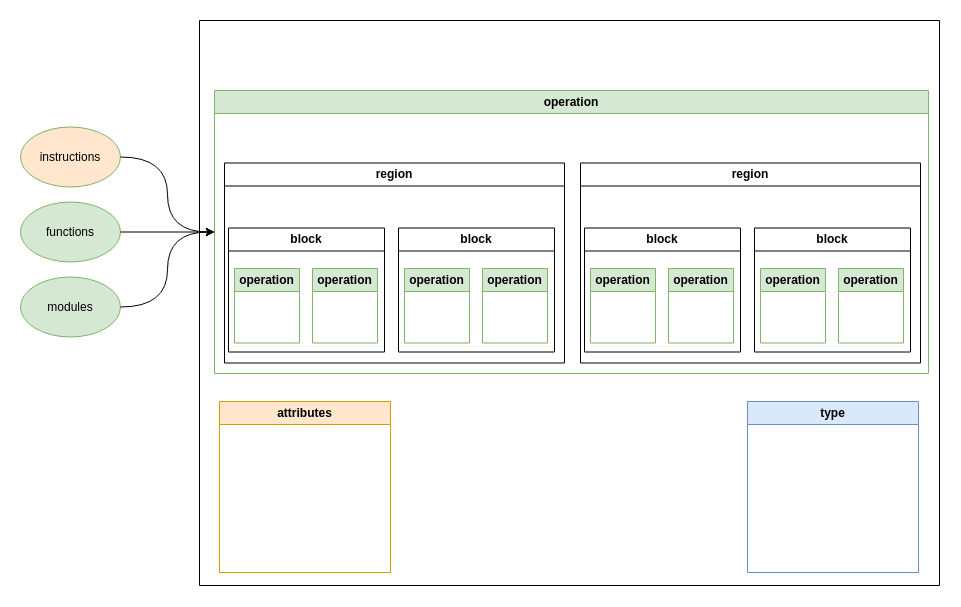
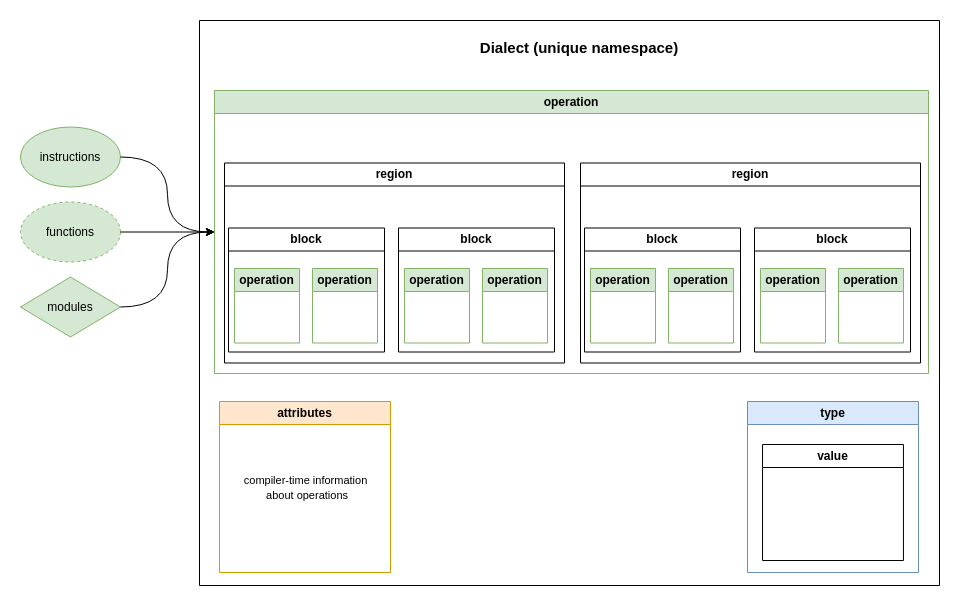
  <mxCell id="0" />
  <mxCell id="1" parent="0" />
  <mxCell id="2" value="" style="swimlane;startSize=0;" vertex="1" parent="1"><mxGeometry x="199" y="20" width="740" height="565" as="geometry" /></mxCell>
  <mxCell id="3" value="attributes" style="swimlane;whiteSpace=wrap;html=1;fillColor=#ffe6cc;strokeColor=#d79b00;" vertex="1" parent="2"><mxGeometry x="20" y="381" width="171" height="171" as="geometry"><mxRectangle x="72" y="425" width="84" height="26" as="alternateBounds" /></mxGeometry></mxCell>
+ <mxCell id="4" value="&lt;div style=&quot;&quot;&gt;&lt;span style=&quot;font-size: 11px; background-color: initial;&quot;&gt;compiler-time information&lt;/span&gt;&lt;/div&gt;&lt;font style=&quot;font-size: 11px;&quot;&gt;&amp;nbsp;about operations&lt;/font&gt;" style="text;html=1;align=center;verticalAlign=middle;resizable=0;points=[];autosize=1;strokeColor=none;fillColor=none;" vertex="1" parent="3"><mxGeometry x="15" y="65" width="141" height="41" as="geometry" /></mxCell>
  <mxCell id="5" value="type" style="swimlane;whiteSpace=wrap;html=1;fillColor=#dae8fc;strokeColor=#6c8ebf;" vertex="1" parent="2"><mxGeometry x="548" y="381" width="171" height="171" as="geometry" /></mxCell>
+ <mxCell id="6" value="value" style="swimlane;whiteSpace=wrap;html=1;" vertex="1" parent="5"><mxGeometry x="15.04" y="43" width="140.91" height="116" as="geometry"><mxRectangle x="72" y="425" width="84" height="26" as="alternateBounds" /></mxGeometry></mxCell>
  <mxCell id="7" value="operation" style="swimlane;whiteSpace=wrap;html=1;textShadow=0;fillColor=#d5e8d4;strokeColor=#82b366;" vertex="1" parent="2"><mxGeometry x="15" y="70" width="714" height="283" as="geometry" /></mxCell>
  <mxCell id="8" value="region" style="swimlane;whiteSpace=wrap;html=1;" vertex="1" parent="7"><mxGeometry x="10" y="72.5" width="340" height="200" as="geometry" /></mxCell>
  <mxCell id="9" value="block" style="swimlane;whiteSpace=wrap;html=1;" vertex="1" parent="8"><mxGeometry x="4" y="65" width="156" height="124" as="geometry" /></mxCell>
  <mxCell id="10" value="operation" style="swimlane;whiteSpace=wrap;html=1;fillColor=#d5e8d4;strokeColor=#82b366;" vertex="1" parent="9"><mxGeometry x="6" y="40.5" width="65" height="74.5" as="geometry" /></mxCell>
  <mxCell id="11" value="operation" style="swimlane;whiteSpace=wrap;html=1;fillColor=#d5e8d4;strokeColor=#82b366;" vertex="1" parent="9"><mxGeometry x="84" y="40.5" width="65" height="74.5" as="geometry" /></mxCell>
  <mxCell id="12" value="block" style="swimlane;whiteSpace=wrap;html=1;" vertex="1" parent="8"><mxGeometry x="174" y="65" width="156" height="124" as="geometry" /></mxCell>
  <mxCell id="13" value="operation" style="swimlane;whiteSpace=wrap;html=1;fillColor=#d5e8d4;strokeColor=#82b366;" vertex="1" parent="12"><mxGeometry x="6" y="40.5" width="65" height="74.5" as="geometry" /></mxCell>
  <mxCell id="14" value="operation" style="swimlane;whiteSpace=wrap;html=1;fillColor=#d5e8d4;strokeColor=#82b366;" vertex="1" parent="12"><mxGeometry x="84" y="40.5" width="65" height="74.5" as="geometry" /></mxCell>
  <mxCell id="15" value="region" style="swimlane;whiteSpace=wrap;html=1;" vertex="1" parent="7"><mxGeometry x="366" y="72.5" width="340" height="200" as="geometry" /></mxCell>
  <mxCell id="16" value="block" style="swimlane;whiteSpace=wrap;html=1;" vertex="1" parent="15"><mxGeometry x="4" y="65" width="156" height="124" as="geometry" /></mxCell>
  <mxCell id="17" value="operation" style="swimlane;whiteSpace=wrap;html=1;fillColor=#d5e8d4;strokeColor=#82b366;" vertex="1" parent="16"><mxGeometry x="6" y="40.5" width="65" height="74.5" as="geometry" /></mxCell>
  <mxCell id="18" value="operation" style="swimlane;whiteSpace=wrap;html=1;fillColor=#d5e8d4;strokeColor=#82b366;" vertex="1" parent="16"><mxGeometry x="84" y="40.5" width="65" height="74.5" as="geometry" /></mxCell>
  <mxCell id="19" value="block" style="swimlane;whiteSpace=wrap;html=1;" vertex="1" parent="15"><mxGeometry x="174" y="65" width="156" height="124" as="geometry" /></mxCell>
  <mxCell id="20" value="operation" style="swimlane;whiteSpace=wrap;html=1;fillColor=#d5e8d4;strokeColor=#82b366;" vertex="1" parent="19"><mxGeometry x="6" y="40.5" width="65" height="74.5" as="geometry" /></mxCell>
  <mxCell id="21" value="operation" style="swimlane;whiteSpace=wrap;html=1;fillColor=#d5e8d4;strokeColor=#82b366;" vertex="1" parent="19"><mxGeometry x="84" y="40.5" width="65" height="74.5" as="geometry" /></mxCell>
- <mxCell id="22" value="&lt;span style=&quot;text-align: left;&quot;&gt;instructions&lt;/span&gt;" style="ellipse;whiteSpace=wrap;html=1;fillColor=#ffe6cc;strokeColor=#82b366;" vertex="1" parent="2"><mxGeometry x="-179" y="106.5" width="100" height="60" as="geometry" /></mxCell>
+ <mxCell id="22" value="&lt;span style=&quot;text-align: left;&quot;&gt;instructions&lt;/span&gt;" style="ellipse;whiteSpace=wrap;html=1;fillColor=#d5e8d4;strokeColor=#82b366;" vertex="1" parent="2"><mxGeometry x="-179" y="106.5" width="100" height="60" as="geometry" /></mxCell>
  <mxCell id="23" style="edgeStyle=orthogonalEdgeStyle;rounded=0;orthogonalLoop=1;jettySize=auto;html=1;exitX=1;exitY=0.5;exitDx=0;exitDy=0;curved=1;entryX=0;entryY=0.5;entryDx=0;entryDy=0;" edge="1" parent="2" source="22" target="7"><mxGeometry relative="1" as="geometry"><mxPoint x="21" y="245" as="targetPoint" /></mxGeometry></mxCell>
- <mxCell id="24" value="&lt;span style=&quot;text-align: left;&quot;&gt;functions&lt;/span&gt;" style="ellipse;whiteSpace=wrap;html=1;fillColor=#d5e8d4;strokeColor=#82b366;" vertex="1" parent="2"><mxGeometry x="-179" y="181.5" width="100" height="60" as="geometry" /></mxCell>
- <mxCell id="25" value="&lt;span style=&quot;text-align: left;&quot;&gt;modules&lt;/span&gt;" style="ellipse;whiteSpace=wrap;html=1;fillColor=#d5e8d4;strokeColor=#82b366;" vertex="1" parent="2"><mxGeometry x="-179" y="256.5" width="100" height="60" as="geometry" /></mxCell>
+ <mxCell id="24" value="&lt;span style=&quot;text-align: left;&quot;&gt;functions&lt;/span&gt;" style="ellipse;whiteSpace=wrap;html=1;fillColor=#d5e8d4;strokeColor=#82b366;dashed=1;" vertex="1" parent="2"><mxGeometry x="-179" y="181.5" width="100" height="60" as="geometry" /></mxCell>
+ <mxCell id="25" value="&lt;span style=&quot;text-align: left;&quot;&gt;modules&lt;/span&gt;" style="rhombus;whiteSpace=wrap;html=1;fillColor=#d5e8d4;strokeColor=#82b366;" vertex="1" parent="2"><mxGeometry x="-179" y="256.5" width="100" height="60" as="geometry" /></mxCell>
  <mxCell id="26" style="edgeStyle=orthogonalEdgeStyle;rounded=0;orthogonalLoop=1;jettySize=auto;html=1;exitX=1;exitY=0.5;exitDx=0;exitDy=0;entryX=0;entryY=0.5;entryDx=0;entryDy=0;" edge="1" parent="2" source="24" target="7"><mxGeometry relative="1" as="geometry"><mxPoint x="16" y="245" as="targetPoint" /></mxGeometry></mxCell>
  <mxCell id="27" style="edgeStyle=orthogonalEdgeStyle;rounded=0;orthogonalLoop=1;jettySize=auto;html=1;exitX=1;exitY=0.5;exitDx=0;exitDy=0;entryX=0;entryY=0.5;entryDx=0;entryDy=0;curved=1;" edge="1" parent="2" source="25" target="7"><mxGeometry relative="1" as="geometry"><mxPoint x="16" y="245" as="targetPoint" /></mxGeometry></mxCell>
+ <mxCell id="28" value="Dialect (unique namespace)" style="text;html=1;align=center;verticalAlign=middle;whiteSpace=wrap;rounded=0;fontStyle=1;fontSize=15;" vertex="1" parent="2"><mxGeometry x="253" y="12" width="254" height="30" as="geometry" /></mxCell>
